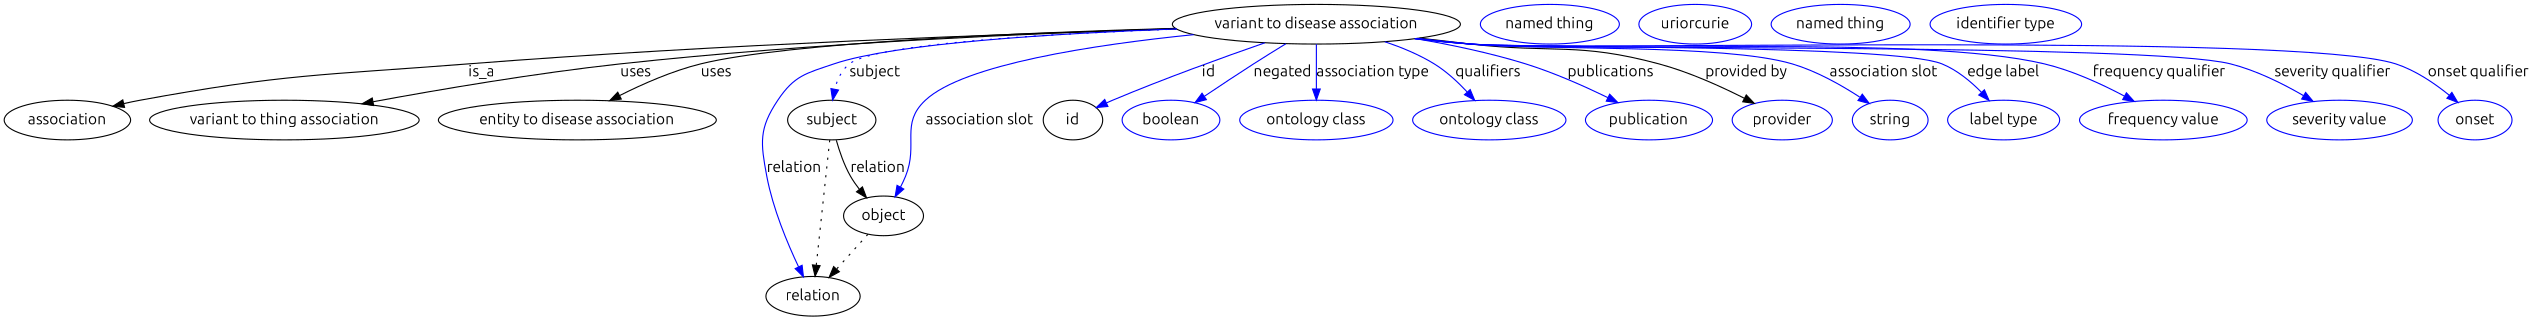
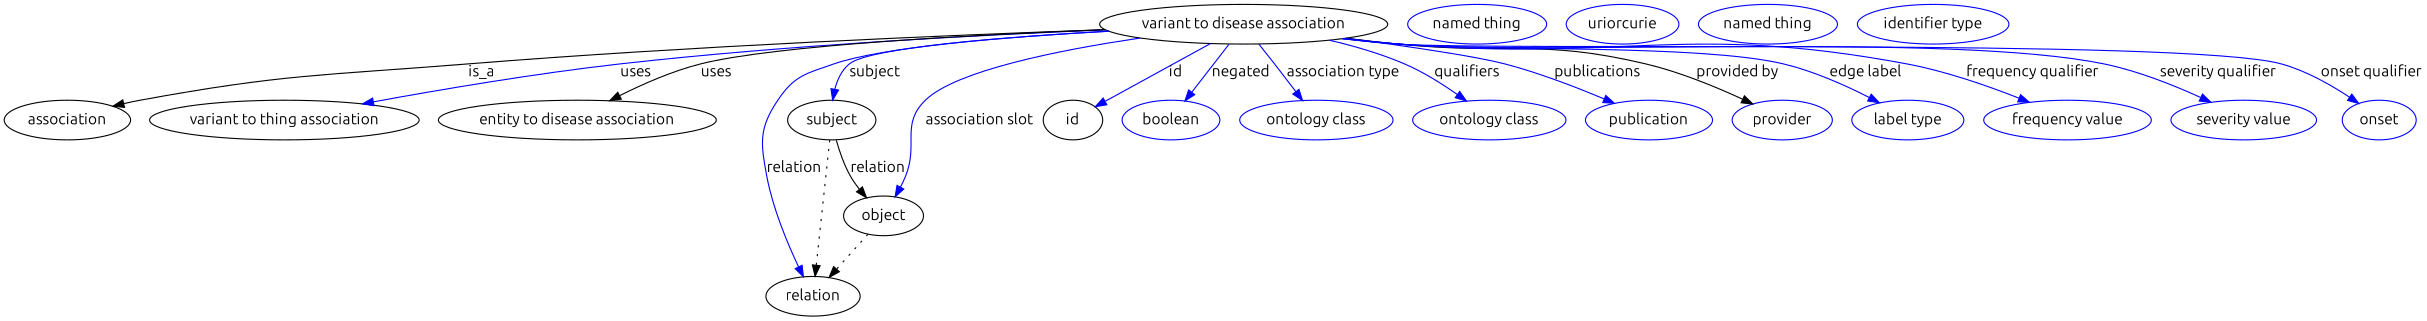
  digraph {
    fontname=Ubuntu
    node [fontname=Ubuntu color=blue]
    edge [fontname=Ubuntu color=blue style=solid]
    n1 [height=0.5 label="variant to disease association" width=3.139 color=""]
    association [height=0.5 width=1.3723 color=""]
    "variant to thing association" [height=0.5 width=2.9346 color=""]
    "entity to disease association" [height=0.5 width=3.0164 color=""]
    subject [height=0.5 width=0.97656 color=""]
    relation [height=0.5 width=1.031 color=""]
    object [height=0.5 width=0.88096 color=""]
    id [height=0.5 width=0.75 color=""]
    n9 [height=0.5 label=boolean width=1.0584]
    n10 [height=0.5 label="ontology class" width=1.6931]
    n11 [height=0.5 label="ontology class" width=1.6931]
    n12 [height=0.5 label=publication width=1.3859]
    n13 [height=0.5 label=provider width=1.1129]
-   n14 [height=0.5 label=string width=0.8403]
    n15 [height=0.5 label="label type" width=1.2425]
    n16 [height=0.5 label="frequency value" width=1.8561]
    n17 [height=0.5 label="severity value" width=1.6517]
    n18 [height=0.5 label=onset width=0.79928]
    n19 [height=0.5 label="named thing" width=1.5019]
    n20 [height=0.5 label=uriorcurie width=1.2492]
    n21 [height=0.5 label="named thing" width=1.5019]
    n22 [height=0.5 label="identifier type" width=1.652]
    n1 -> association [label=is_a color="" style=""]
-   n1 -> "variant to thing association" [label=uses color="" style=""]
+   n1 -> "variant to thing association" [label=uses style=""]
    n1 -> "entity to disease association" [label=uses color="" style=""]
-   n1 -> subject [label=subject style=dotted]
+   n1 -> subject [label=subject]
    n1 -> relation [label=relation]
    n1 -> object [label="association slot"]
    n1 -> id [label=id]
    n1 -> n9 [label=negated]
    n1 -> n10 [label="association type"]
    n1 -> n11 [label=qualifiers]
    n1 -> n12 [label=publications]
    n1 -> n13 [color=black label="provided by"]
-   n1 -> n14 [label="association slot"]
    n1 -> n15 [label="edge label"]
    n1 -> n16 [label="frequency qualifier"]
    n1 -> n17 [label="severity qualifier"]
    n1 -> n18 [label="onset qualifier"]
    subject -> relation [style=dotted color=""]
    subject -> object [label=relation color="" style=""]
    object -> relation [style=dotted color=""]
  }
